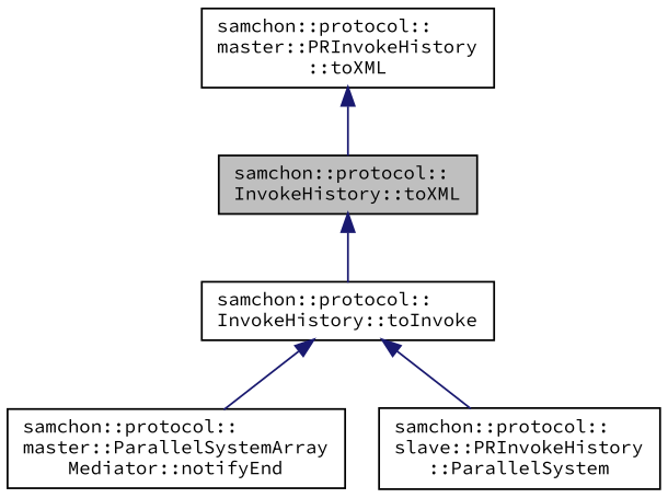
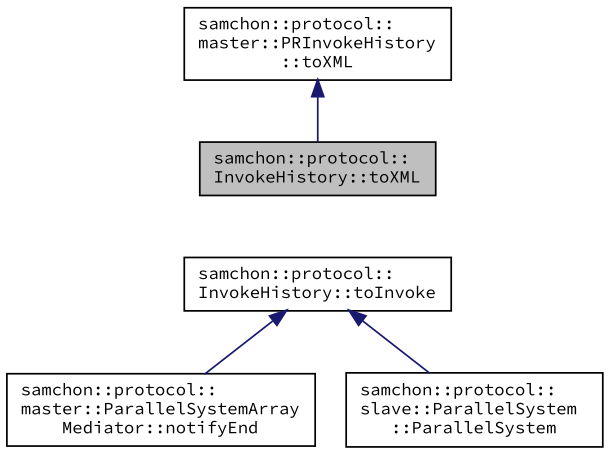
  digraph {
    fontname="Source Code Pro"
    rankdir=TB
    node [color=black fillcolor=white fontname="Source Code Pro" fontsize=10 shape=record style=filled]
    edge [color=midnightblue dir=back fontname="Source Code Pro" fontsize=10 labelfontname=Helvetica labelfontsize=10 style=solid]
    n1 [fillcolor=grey75 fontcolor=black height=0.2 label="samchon::protocol::\lInvokeHistory::toXML" width=0.4]
    n2 [height=0.2 label="samchon::protocol::\lInvokeHistory::toInvoke" width=0.4]
    n3 [height=0.2 label="samchon::protocol::\lmaster::ParallelSystemArray\lMediator::notifyEnd" width=0.4]
-   n4 [height=0.2 label="samchon::protocol::\lslave::PRInvokeHistory\l::ParallelSystem" width=0.4]
+   n4 [height=0.2 label="samchon::protocol::\lslave::ParallelSystem\l::ParallelSystem" width=0.4]
    n5 [height=0.2 label="samchon::protocol::\lmaster::PRInvokeHistory\l::toXML" width=0.4]
-   n1 -> n2
    n2 -> n3
    n2 -> n4
    n5 -> n1
  }
